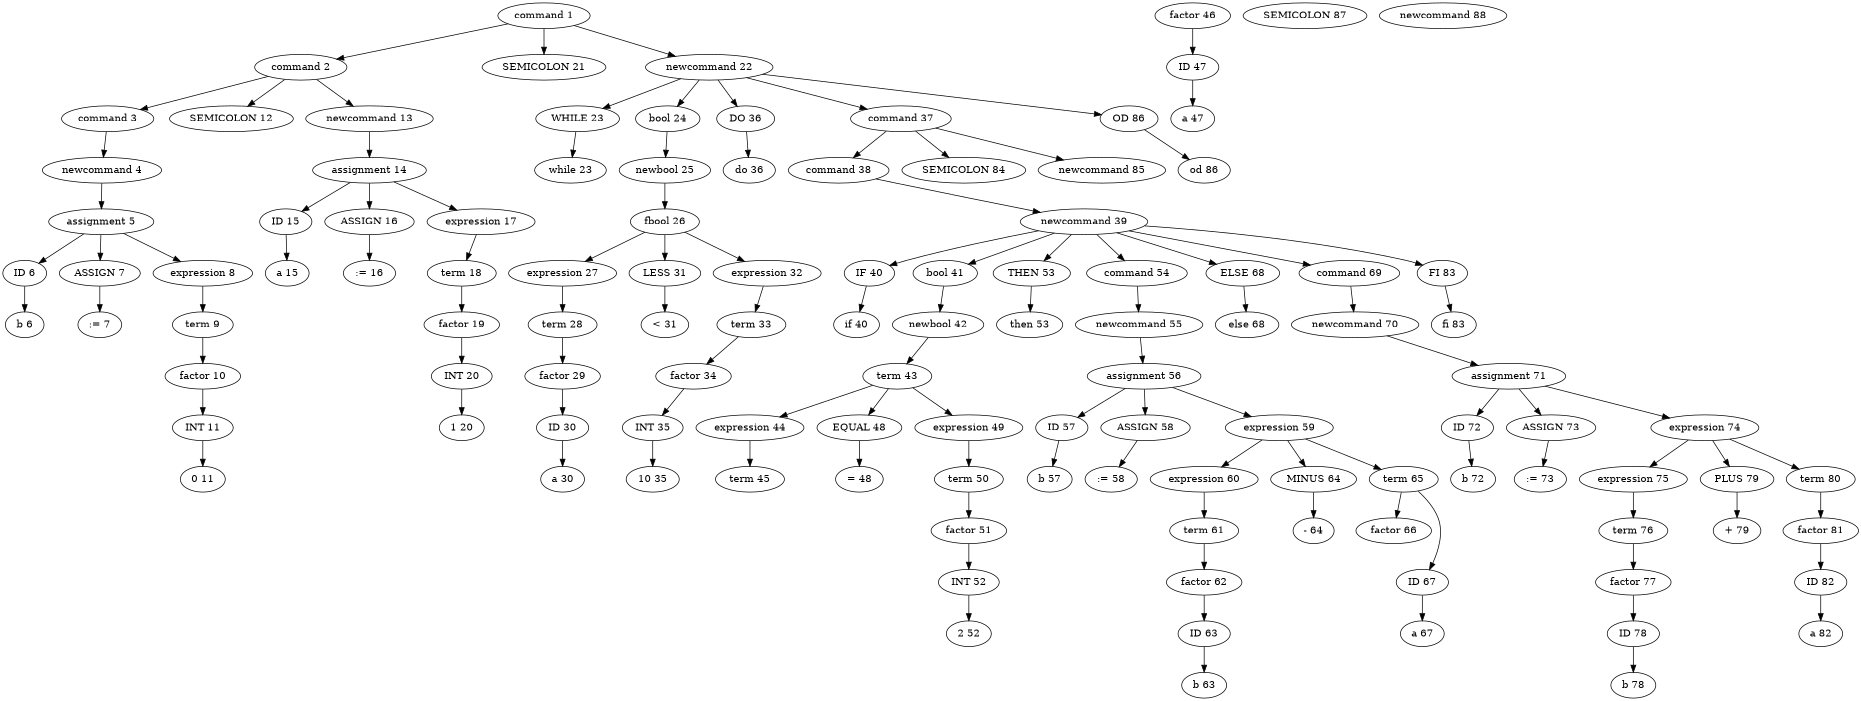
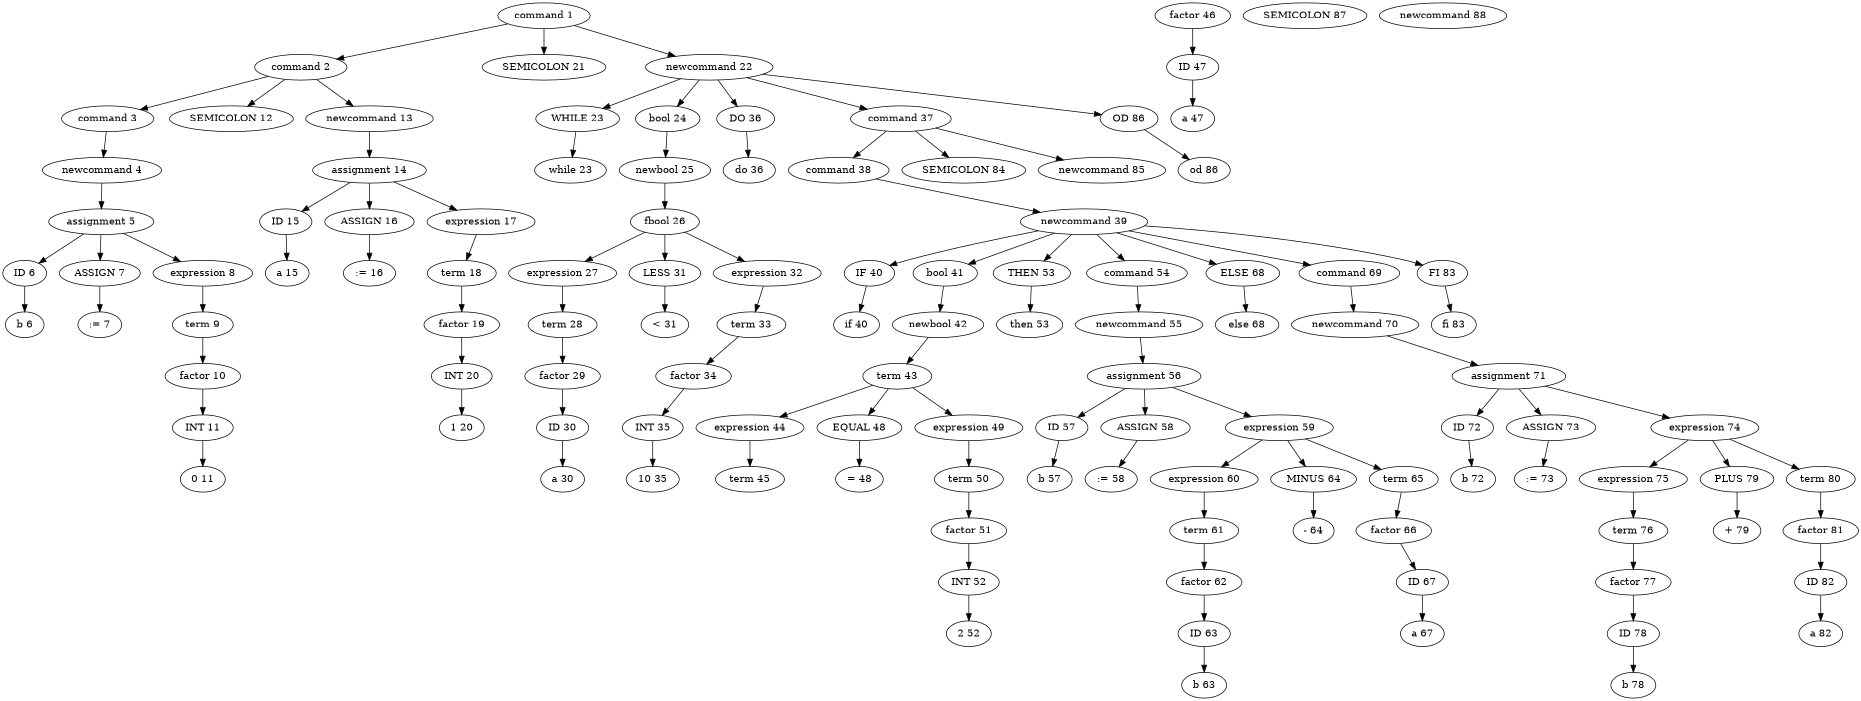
  strict digraph {
    "command 1"
    "command 2"
    "SEMICOLON 21"
    "newcommand 22"
    "command 3"
    "SEMICOLON 12"
    "newcommand 13"
    "WHILE 23"
    "bool 24"
    "DO 36"
    "command 37"
    "OD 86"
    "newcommand 4"
    "assignment 14"
    "assignment 5"
    "ID 6"
    "ASSIGN 7"
    "expression 8"
    "b 6"
    ":= 7"
    "term 9"
    "factor 10"
    "INT 11"
    "0 11"
    "ID 15"
    "ASSIGN 16"
    "expression 17"
    "a 15"
    ":= 16"
    "term 18"
    "factor 19"
    "INT 20"
    "1 20"
    "while 23"
    "newbool 25"
    "do 36"
    "command 38"
    "SEMICOLON 84"
    "newcommand 85"
    "od 86"
    "fbool 26"
    "expression 27"
    "LESS 31"
    "expression 32"
    "term 28"
    "< 31"
    "term 33"
    "factor 29"
    "ID 30"
    "a 30"
    "factor 34"
    "INT 35"
    "10 35"
    "newcommand 39"
    "IF 40"
    "bool 41"
    "THEN 53"
    "command 54"
    "ELSE 68"
    "command 69"
    "FI 83"
    "if 40"
    "newbool 42"
    "then 53"
    "newcommand 55"
    "else 68"
    "newcommand 70"
    "fi 83"
    n69 [label="term 43"]
    "expression 44"
    "EQUAL 48"
    "expression 49"
    "term 45"
    "= 48"
    "term 50"
    "factor 46"
    "ID 47"
    "a 47"
    "factor 51"
    "INT 52"
    "2 52"
    "assignment 56"
    "ID 57"
    "ASSIGN 58"
    "expression 59"
    "b 57"
    ":= 58"
    "expression 60"
    "MINUS 64"
    "term 65"
    "term 61"
    "- 64"
    "factor 66"
    "factor 62"
    "ID 63"
    "b 63"
    "ID 67"
    "a 67"
    "assignment 71"
    "ID 72"
    "ASSIGN 73"
    "expression 74"
    "b 72"
    ":= 73"
    "expression 75"
    "PLUS 79"
    "term 80"
    "term 76"
    "+ 79"
    "factor 81"
    "factor 77"
    "ID 78"
    "b 78"
    "ID 82"
    "a 82"
    "SEMICOLON 87"
    "newcommand 88"
    "command 1" -> "command 2"
    "command 1" -> "SEMICOLON 21"
    "command 1" -> "newcommand 22"
    "command 2" -> "command 3"
    "command 2" -> "SEMICOLON 12"
    "command 2" -> "newcommand 13"
    "newcommand 22" -> "WHILE 23"
    "newcommand 22" -> "bool 24"
    "newcommand 22" -> "DO 36"
    "newcommand 22" -> "command 37"
    "newcommand 22" -> "OD 86"
    "command 3" -> "newcommand 4"
    "newcommand 13" -> "assignment 14"
    "WHILE 23" -> "while 23"
    "bool 24" -> "newbool 25"
    "DO 36" -> "do 36"
    "command 37" -> "command 38"
    "command 37" -> "SEMICOLON 84"
    "command 37" -> "newcommand 85"
    "OD 86" -> "od 86"
    "newcommand 4" -> "assignment 5"
    "assignment 14" -> "ID 15"
    "assignment 14" -> "ASSIGN 16"
    "assignment 14" -> "expression 17"
    "assignment 5" -> "ID 6"
    "assignment 5" -> "ASSIGN 7"
    "assignment 5" -> "expression 8"
    "ID 6" -> "b 6"
    "ASSIGN 7" -> ":= 7"
    "expression 8" -> "term 9"
    "term 9" -> "factor 10"
    "factor 10" -> "INT 11"
    "INT 11" -> "0 11"
    "ID 15" -> "a 15"
    "ASSIGN 16" -> ":= 16"
    "expression 17" -> "term 18"
    "term 18" -> "factor 19"
    "factor 19" -> "INT 20"
    "INT 20" -> "1 20"
    "newbool 25" -> "fbool 26"
    "command 38" -> "newcommand 39"
    "fbool 26" -> "expression 27"
    "fbool 26" -> "LESS 31"
    "fbool 26" -> "expression 32"
    "expression 27" -> "term 28"
    "LESS 31" -> "< 31"
    "expression 32" -> "term 33"
    "term 28" -> "factor 29"
    "term 33" -> "factor 34"
    "factor 29" -> "ID 30"
    "ID 30" -> "a 30"
    "factor 34" -> "INT 35"
    "INT 35" -> "10 35"
    "newcommand 39" -> "IF 40"
    "newcommand 39" -> "bool 41"
    "newcommand 39" -> "THEN 53"
    "newcommand 39" -> "command 54"
    "newcommand 39" -> "ELSE 68"
    "newcommand 39" -> "command 69"
    "newcommand 39" -> "FI 83"
    "IF 40" -> "if 40"
    "bool 41" -> "newbool 42"
    "THEN 53" -> "then 53"
    "command 54" -> "newcommand 55"
    "ELSE 68" -> "else 68"
    "command 69" -> "newcommand 70"
    "FI 83" -> "fi 83"
    "newbool 42" -> n69
    "newcommand 55" -> "assignment 56"
    "newcommand 70" -> "assignment 71"
    n69 -> "expression 44"
    n69 -> "EQUAL 48"
    n69 -> "expression 49"
    "expression 44" -> "term 45"
    "EQUAL 48" -> "= 48"
    "expression 49" -> "term 50"
    "term 50" -> "factor 51"
    "factor 46" -> "ID 47"
    "ID 47" -> "a 47"
    "factor 51" -> "INT 52"
    "INT 52" -> "2 52"
    "assignment 56" -> "ID 57"
    "assignment 56" -> "ASSIGN 58"
    "assignment 56" -> "expression 59"
    "ID 57" -> "b 57"
    "ASSIGN 58" -> ":= 58"
    "expression 59" -> "expression 60"
    "expression 59" -> "MINUS 64"
    "expression 59" -> "term 65"
    "expression 60" -> "term 61"
    "MINUS 64" -> "- 64"
    "term 65" -> "factor 66"
    "term 61" -> "factor 62"
-   "term 65" -> "ID 67"
+   "factor 66" -> "ID 67"
    "factor 62" -> "ID 63"
    "ID 63" -> "b 63"
    "ID 67" -> "a 67"
    "assignment 71" -> "ID 72"
    "assignment 71" -> "ASSIGN 73"
    "assignment 71" -> "expression 74"
    "ID 72" -> "b 72"
    "ASSIGN 73" -> ":= 73"
    "expression 74" -> "expression 75"
    "expression 74" -> "PLUS 79"
    "expression 74" -> "term 80"
    "expression 75" -> "term 76"
    "PLUS 79" -> "+ 79"
    "term 80" -> "factor 81"
    "term 76" -> "factor 77"
    "factor 81" -> "ID 82"
    "factor 77" -> "ID 78"
    "ID 78" -> "b 78"
    "ID 82" -> "a 82"
  }
